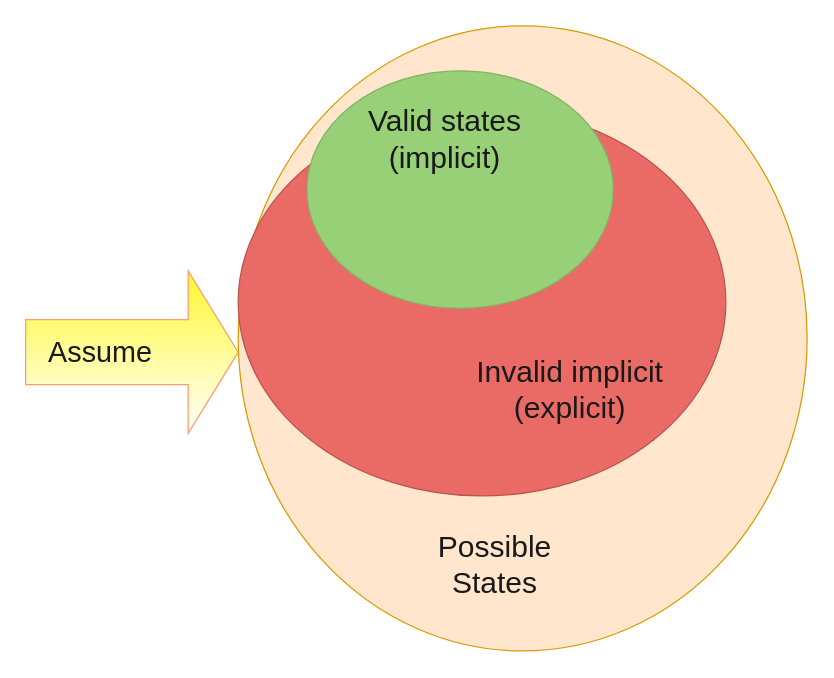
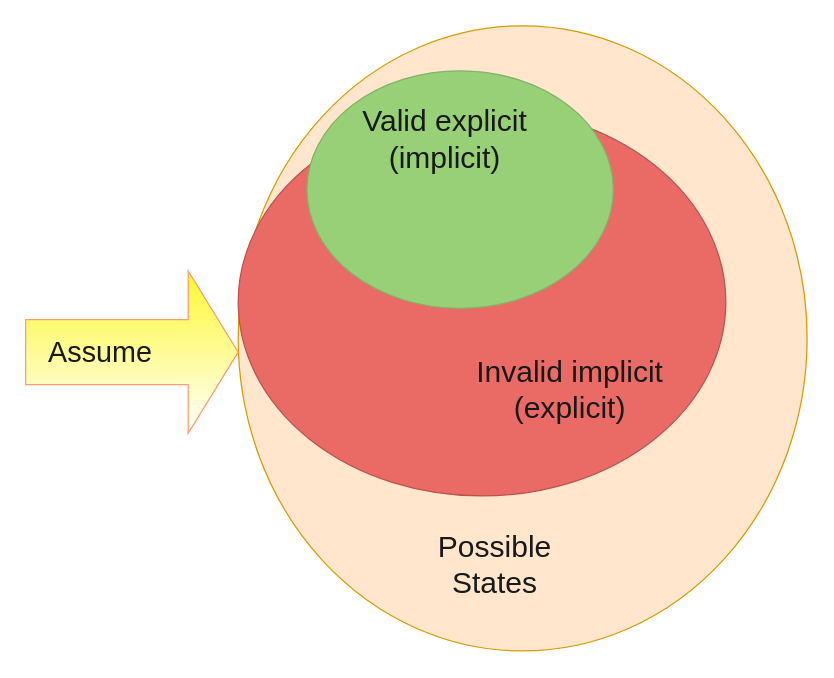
  <mxCell id="0" />
  <mxCell id="1" parent="0" />
  <mxCell id="2" value="" style="ellipse;fillColor=#ffe6cc;strokeColor=#d79b00;html=1;" parent="1" vertex="1"><mxGeometry x="190" y="20" width="455" height="500" as="geometry" /></mxCell>
  <mxCell id="3" value="Valid&lt;br&gt;States" style="text;fontSize=24;align=center;verticalAlign=middle;html=1;fontColor=#191919;" vertex="1" parent="1"><mxGeometry x="260" y="86" width="190" height="70" as="geometry" /></mxCell>
  <mxCell id="4" value="" style="ellipse;strokeColor=#b85450;html=1;fillColor=#EA6B66;" vertex="1" parent="1"><mxGeometry x="190" y="86" width="390" height="310" as="geometry" /></mxCell>
  <mxCell id="5" value="" style="ellipse;strokeColor=#82b366;html=1;fillColor=#97D077;" vertex="1" parent="1"><mxGeometry x="245" y="56" width="245" height="190" as="geometry" /></mxCell>
  <mxCell id="6" value="Possible&lt;br&gt;States" style="text;fontSize=24;align=center;verticalAlign=middle;html=1;fontColor=#191919;" vertex="1" parent="1"><mxGeometry x="300" y="416" width="190" height="70" as="geometry" /></mxCell>
  <mxCell id="7" value="Invalid implicit&lt;br&gt;(explicit)" style="text;fontSize=24;align=center;verticalAlign=middle;html=1;fontColor=#191919;" vertex="1" parent="1"><mxGeometry x="360" y="276" width="190" height="70" as="geometry" /></mxCell>
- <mxCell id="8" value="Valid states&lt;br&gt;(implicit)" style="text;fontSize=24;align=center;verticalAlign=middle;html=1;fontColor=#191919;" vertex="1" parent="1"><mxGeometry x="260" y="76" width="190" height="70" as="geometry" /></mxCell>
+ <mxCell id="8" value="Valid explicit&lt;br&gt;(implicit)" style="text;fontSize=24;align=center;verticalAlign=middle;html=1;fontColor=#191919;" vertex="1" parent="1"><mxGeometry x="260" y="76" width="190" height="70" as="geometry" /></mxCell>
  <mxCell id="9" value="" style="html=1;shadow=0;dashed=0;align=center;verticalAlign=middle;shape=mxgraph.arrows2.arrow;dy=0.6;dx=40;notch=0;strokeColor=#FF9C6B;fillColor=#FFF830;gradientColor=#ffffff;fontSize=23;fontColor=#191919;rotation=0;" vertex="1" parent="1"><mxGeometry x="20" y="216" width="170" height="130" as="geometry" /></mxCell>
  <mxCell id="10" value="Assume&lt;br style=&quot;font-size: 23px;&quot;&gt;" style="text;html=1;strokeColor=none;fillColor=none;align=center;verticalAlign=middle;whiteSpace=wrap;rounded=0;fontColor=#191919;fontSize=23;rotation=0;" vertex="1" parent="1"><mxGeometry x="20" y="259.09" width="120" height="43.81" as="geometry" /></mxCell>
